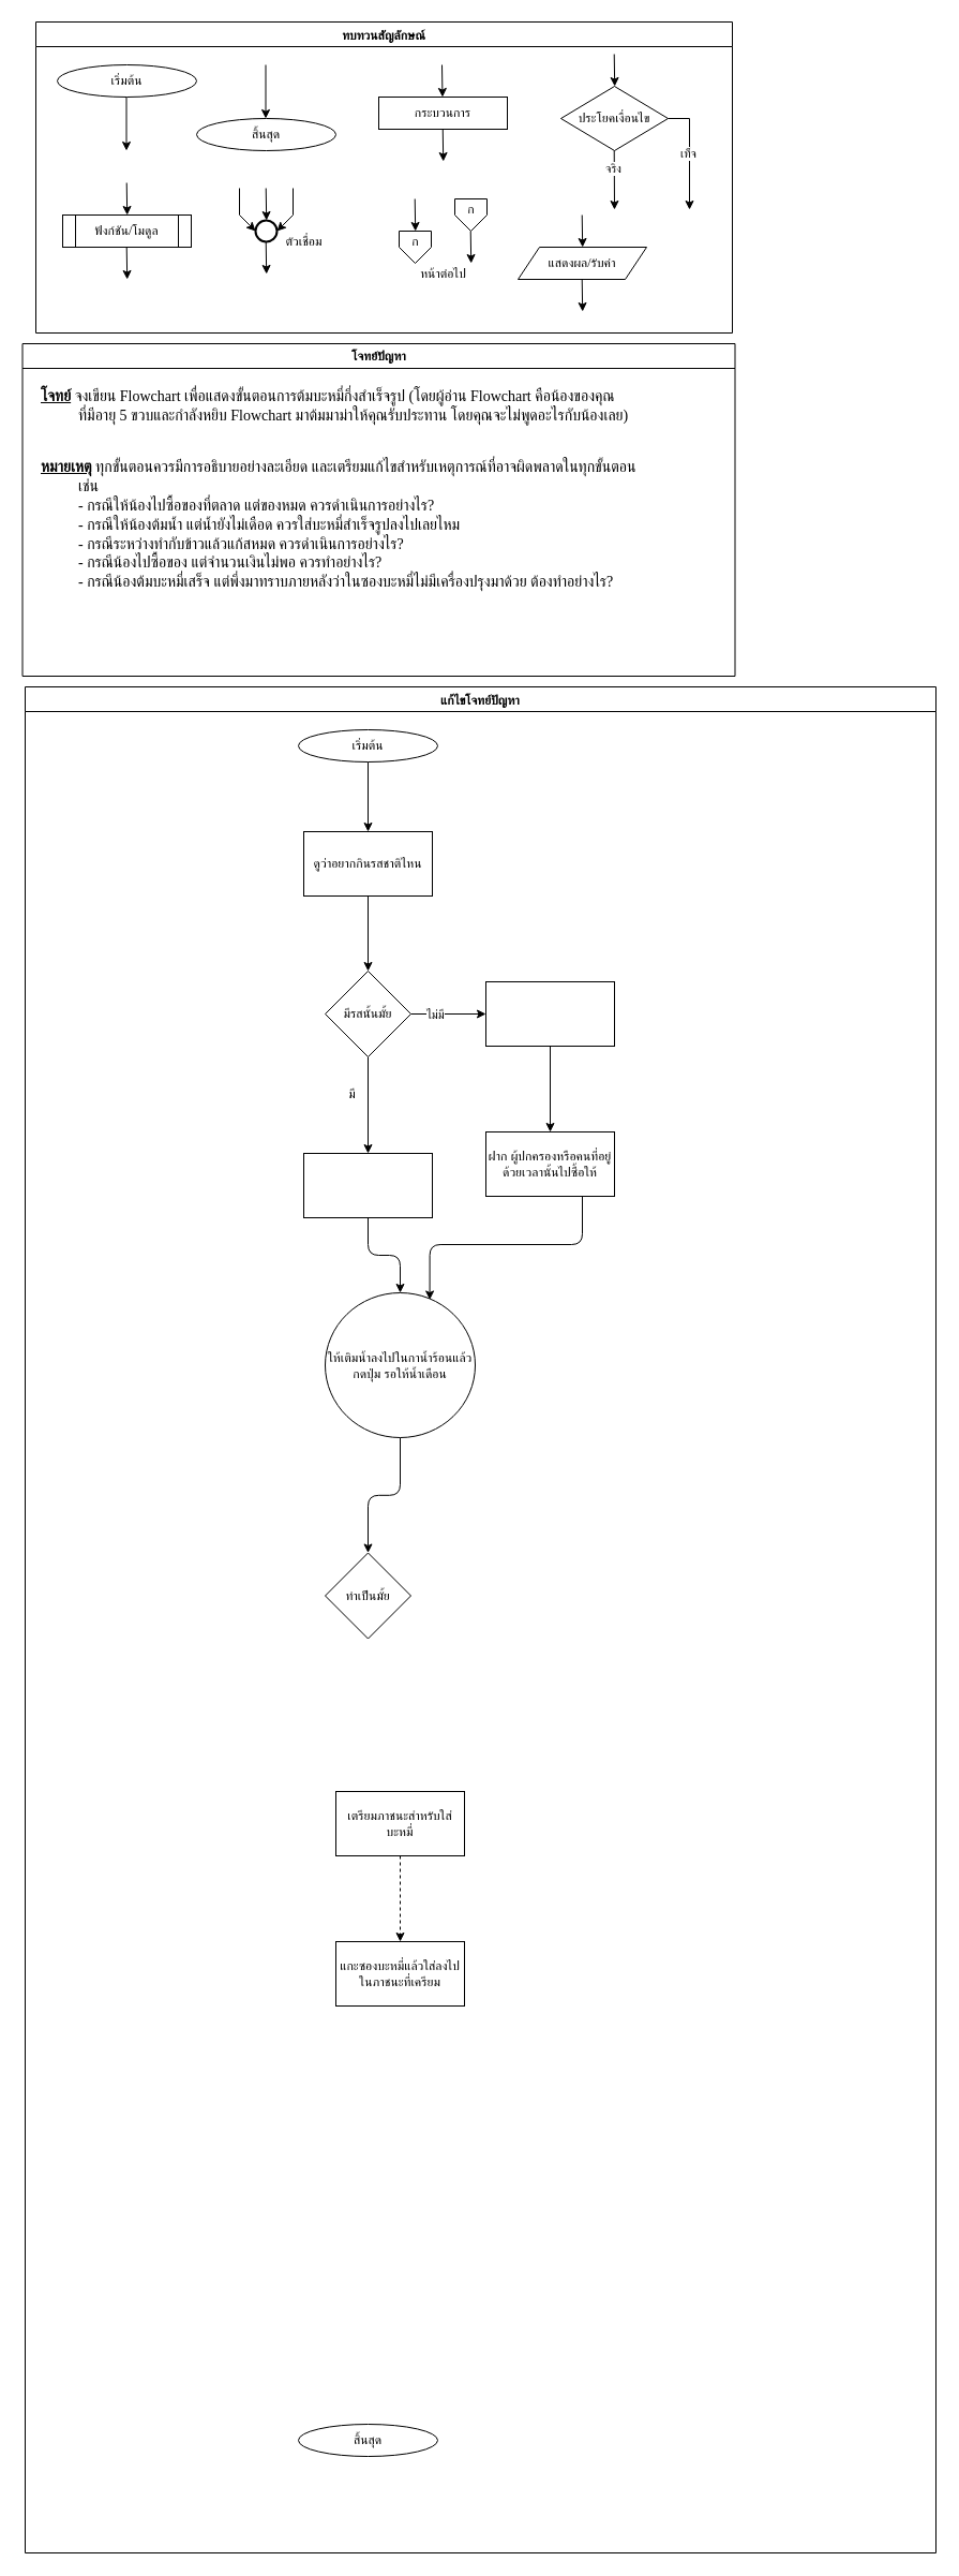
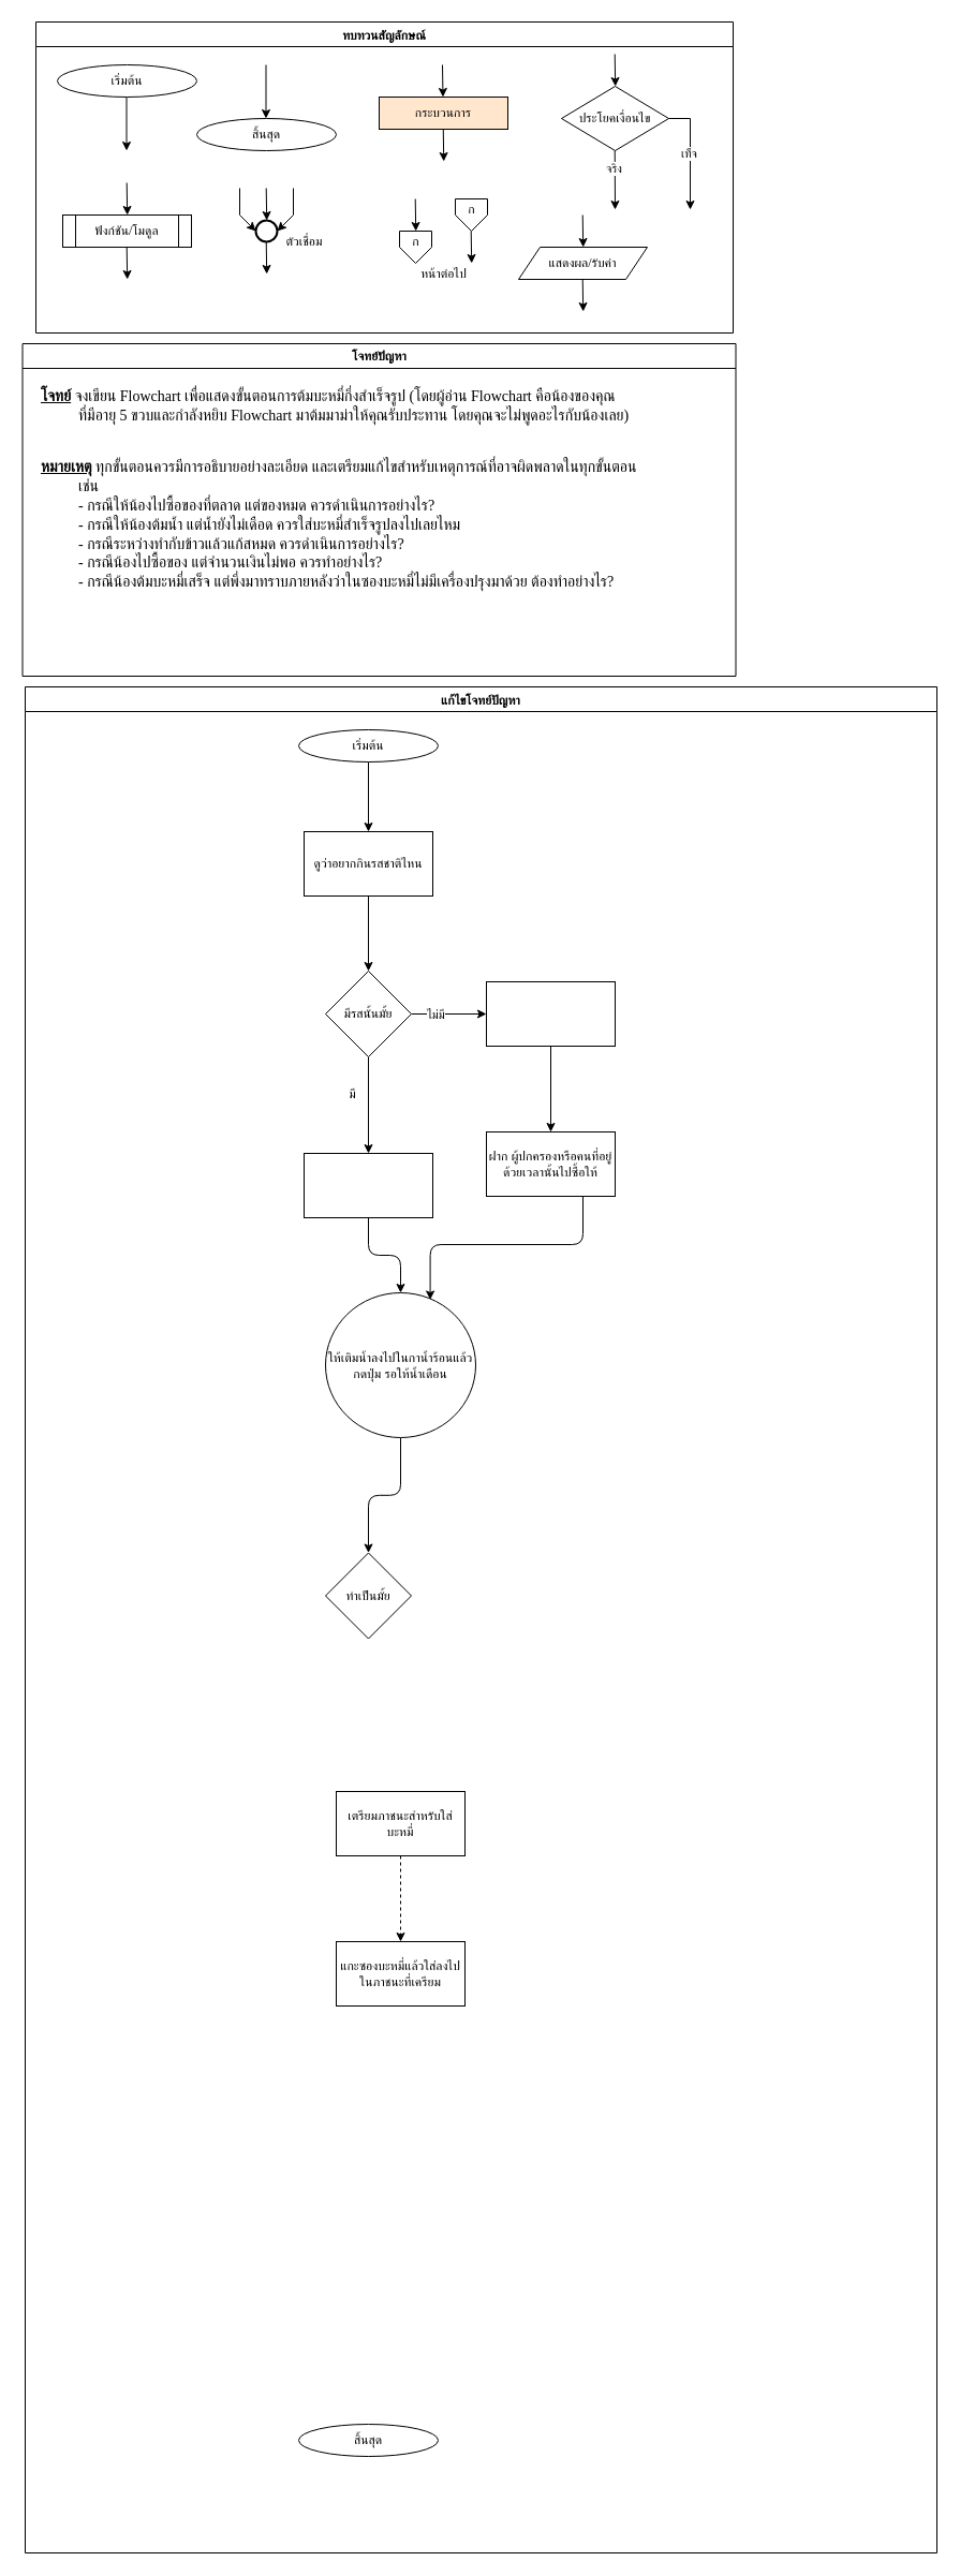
  <mxCell id="0" />
  <mxCell id="1" parent="0" />
  <mxCell id="2" value="ทบทวนสัญลักษณ์" style="swimlane;fontFamily=Sarabun;fontSource=https%3A%2F%2Ffonts.googleapis.com%2Fcss%3Ffamily%3DSarabun;" parent="1" vertex="1"><mxGeometry x="33" y="20" width="650" height="290" as="geometry" /></mxCell>
  <mxCell id="3" value="&lt;font data-font-src=&quot;https://fonts.googleapis.com/css?family=Sarabun&quot; face=&quot;Sarabun&quot;&gt;เริ่มต้น&lt;/font&gt;" style="ellipse;whiteSpace=wrap;html=1;" parent="2" vertex="1"><mxGeometry x="20" y="40" width="130" height="30" as="geometry" /></mxCell>
  <mxCell id="4" value="" style="endArrow=classic;html=1;rounded=0;" parent="2" edge="1"><mxGeometry width="50" height="50" relative="1" as="geometry"><mxPoint x="84.5" y="70" as="sourcePoint" /><mxPoint x="84.5" y="120" as="targetPoint" /></mxGeometry></mxCell>
  <mxCell id="5" value="&lt;font face=&quot;Sarabun&quot;&gt;สิ้นสุด&lt;/font&gt;" style="ellipse;whiteSpace=wrap;html=1;" parent="2" vertex="1"><mxGeometry x="150" y="90" width="130" height="30" as="geometry" /></mxCell>
  <mxCell id="6" value="" style="endArrow=classic;html=1;rounded=0;" parent="2" edge="1"><mxGeometry width="50" height="50" relative="1" as="geometry"><mxPoint x="214.5" y="40" as="sourcePoint" /><mxPoint x="214.5" y="90" as="targetPoint" /></mxGeometry></mxCell>
- <mxCell id="7" value="กระบวนการ" style="rounded=0;whiteSpace=wrap;html=1;fontFamily=Sarabun;fontSource=https%3A%2F%2Ffonts.googleapis.com%2Fcss%3Ffamily%3DSarabun;" parent="2" vertex="1"><mxGeometry x="320" y="70" width="120" height="30" as="geometry" /></mxCell>
+ <mxCell id="7" value="กระบวนการ" style="rounded=0;whiteSpace=wrap;html=1;fontFamily=Sarabun;fontSource=https%3A%2F%2Ffonts.googleapis.com%2Fcss%3Ffamily%3DSarabun;fillColor=#ffe6cc;" parent="2" vertex="1"><mxGeometry x="320" y="70" width="120" height="30" as="geometry" /></mxCell>
  <mxCell id="8" value="" style="endArrow=classic;html=1;rounded=0;" parent="2" edge="1"><mxGeometry width="50" height="50" relative="1" as="geometry"><mxPoint x="379" y="40" as="sourcePoint" /><mxPoint x="379.5" y="70" as="targetPoint" /></mxGeometry></mxCell>
  <mxCell id="9" value="" style="endArrow=classic;html=1;rounded=0;" parent="2" edge="1"><mxGeometry width="50" height="50" relative="1" as="geometry"><mxPoint x="379.75" y="100" as="sourcePoint" /><mxPoint x="380.25" y="130" as="targetPoint" /></mxGeometry></mxCell>
  <mxCell id="10" value="ประโยคเงื่อนไข" style="rhombus;whiteSpace=wrap;html=1;fontFamily=Sarabun;fontSource=https%3A%2F%2Ffonts.googleapis.com%2Fcss%3Ffamily%3DSarabun;" parent="2" vertex="1"><mxGeometry x="490" y="60" width="100" height="60" as="geometry" /></mxCell>
  <mxCell id="11" value="" style="endArrow=classic;html=1;rounded=0;" parent="2" edge="1"><mxGeometry width="50" height="50" relative="1" as="geometry"><mxPoint x="539.71" y="30" as="sourcePoint" /><mxPoint x="540.21" y="60" as="targetPoint" /></mxGeometry></mxCell>
  <mxCell id="12" value="" style="endArrow=classic;html=1;rounded=0;" parent="2" edge="1"><mxGeometry width="50" height="50" relative="1" as="geometry"><mxPoint x="539.71" y="120" as="sourcePoint" /><mxPoint x="540" y="175" as="targetPoint" /></mxGeometry></mxCell>
  <mxCell id="13" value="จริง" style="edgeLabel;html=1;align=center;verticalAlign=middle;resizable=0;points=[];fontFamily=Sarabun;fontSource=https%3A%2F%2Ffonts.googleapis.com%2Fcss%3Ffamily%3DSarabun;" parent="12" vertex="1" connectable="0"><mxGeometry x="-0.414" y="-1" relative="1" as="geometry"><mxPoint as="offset" /></mxGeometry></mxCell>
  <mxCell id="14" value="" style="endArrow=classic;html=1;rounded=0;exitX=1;exitY=0.5;exitDx=0;exitDy=0;" parent="2" source="10" edge="1"><mxGeometry width="50" height="50" relative="1" as="geometry"><mxPoint x="620" y="95" as="sourcePoint" /><mxPoint x="610" y="175" as="targetPoint" /><Array as="points"><mxPoint x="610" y="90" /></Array></mxGeometry></mxCell>
  <mxCell id="15" value="&lt;font data-font-src=&quot;https://fonts.googleapis.com/css?family=Sarabun&quot; face=&quot;Sarabun&quot;&gt;เท็จ&lt;/font&gt;" style="edgeLabel;html=1;align=center;verticalAlign=middle;resizable=0;points=[];" parent="14" vertex="1" connectable="0"><mxGeometry x="-0.002" y="-2" relative="1" as="geometry"><mxPoint as="offset" /></mxGeometry></mxCell>
  <mxCell id="16" value="&lt;font data-font-src=&quot;https://fonts.googleapis.com/css?family=Sarabun&quot; face=&quot;Sarabun&quot;&gt;ฟังก์ชัน/โมดูล&lt;/font&gt;" style="shape=process;whiteSpace=wrap;html=1;backgroundOutline=1;" parent="2" vertex="1"><mxGeometry x="25" y="180" width="120" height="30" as="geometry" /></mxCell>
  <mxCell id="17" value="" style="endArrow=classic;html=1;rounded=0;" parent="2" edge="1"><mxGeometry width="50" height="50" relative="1" as="geometry"><mxPoint x="84.71" y="150" as="sourcePoint" /><mxPoint x="85.21" y="180" as="targetPoint" /></mxGeometry></mxCell>
  <mxCell id="18" value="" style="endArrow=classic;html=1;rounded=0;" parent="2" edge="1"><mxGeometry width="50" height="50" relative="1" as="geometry"><mxPoint x="84.71" y="210" as="sourcePoint" /><mxPoint x="85.21" y="240" as="targetPoint" /></mxGeometry></mxCell>
  <mxCell id="19" value="" style="strokeWidth=2;html=1;shape=mxgraph.flowchart.start_2;whiteSpace=wrap;" parent="2" vertex="1"><mxGeometry x="205" y="185" width="20" height="20" as="geometry" /></mxCell>
  <mxCell id="20" value="" style="endArrow=classic;html=1;rounded=0;" parent="2" edge="1"><mxGeometry width="50" height="50" relative="1" as="geometry"><mxPoint x="214.71" y="155" as="sourcePoint" /><mxPoint x="215.21" y="185" as="targetPoint" /></mxGeometry></mxCell>
  <mxCell id="21" value="" style="endArrow=classic;html=1;rounded=0;entryX=0;entryY=0.5;entryDx=0;entryDy=0;entryPerimeter=0;" parent="2" target="19" edge="1"><mxGeometry width="50" height="50" relative="1" as="geometry"><mxPoint x="190.0" y="155" as="sourcePoint" /><mxPoint x="190.5" y="185" as="targetPoint" /><Array as="points"><mxPoint x="190" y="180" /></Array></mxGeometry></mxCell>
  <mxCell id="22" value="" style="endArrow=classic;html=1;rounded=0;entryX=1;entryY=0.5;entryDx=0;entryDy=0;entryPerimeter=0;" parent="2" target="19" edge="1"><mxGeometry width="50" height="50" relative="1" as="geometry"><mxPoint x="240.0" y="155" as="sourcePoint" /><mxPoint x="240.5" y="185" as="targetPoint" /><Array as="points"><mxPoint x="240" y="180" /></Array></mxGeometry></mxCell>
  <mxCell id="23" value="" style="endArrow=classic;html=1;rounded=0;" parent="2" edge="1"><mxGeometry width="50" height="50" relative="1" as="geometry"><mxPoint x="214.71" y="205" as="sourcePoint" /><mxPoint x="215.21" y="235" as="targetPoint" /></mxGeometry></mxCell>
  <mxCell id="24" value="&lt;font data-font-src=&quot;https://fonts.googleapis.com/css?family=Sarabun&quot; face=&quot;Sarabun&quot;&gt;ตัวเชื่อม&lt;/font&gt;" style="text;html=1;align=center;verticalAlign=middle;resizable=0;points=[];autosize=1;strokeColor=none;fillColor=none;" parent="2" vertex="1"><mxGeometry x="220" y="190" width="60" height="30" as="geometry" /></mxCell>
  <mxCell id="25" value="" style="endArrow=classic;html=1;rounded=0;" parent="2" edge="1"><mxGeometry width="50" height="50" relative="1" as="geometry"><mxPoint x="353.71" y="165" as="sourcePoint" /><mxPoint x="354.21" y="195" as="targetPoint" /></mxGeometry></mxCell>
  <mxCell id="26" value="" style="verticalLabelPosition=bottom;verticalAlign=top;html=1;shape=offPageConnector;rounded=0;size=0.5;" parent="2" vertex="1"><mxGeometry x="339" y="195" width="30" height="30" as="geometry" /></mxCell>
  <mxCell id="27" value="" style="endArrow=classic;html=1;rounded=0;" parent="2" edge="1"><mxGeometry width="50" height="50" relative="1" as="geometry"><mxPoint x="405.71" y="195" as="sourcePoint" /><mxPoint x="406.21" y="225" as="targetPoint" /></mxGeometry></mxCell>
  <mxCell id="28" value="" style="verticalLabelPosition=bottom;verticalAlign=top;html=1;shape=offPageConnector;rounded=0;size=0.5;" parent="2" vertex="1"><mxGeometry x="391" y="165" width="30" height="30" as="geometry" /></mxCell>
  <mxCell id="29" value="หน้าต่อไป" style="text;html=1;align=center;verticalAlign=middle;resizable=0;points=[];autosize=1;strokeColor=none;fillColor=none;fontFamily=Sarabun;fontSource=https%3A%2F%2Ffonts.googleapis.com%2Fcss%3Ffamily%3DSarabun;" parent="2" vertex="1"><mxGeometry x="345" y="220" width="70" height="30" as="geometry" /></mxCell>
  <mxCell id="30" value="ก" style="text;html=1;align=center;verticalAlign=middle;resizable=0;points=[];autosize=1;strokeColor=none;fillColor=none;fontFamily=Sarabun;fontSource=https%3A%2F%2Ffonts.googleapis.com%2Fcss%3Ffamily%3DSarabun;" parent="2" vertex="1"><mxGeometry x="339" y="190" width="30" height="30" as="geometry" /></mxCell>
  <mxCell id="31" value="ก" style="text;html=1;align=center;verticalAlign=middle;resizable=0;points=[];autosize=1;strokeColor=none;fillColor=none;fontFamily=Sarabun;fontSource=https%3A%2F%2Ffonts.googleapis.com%2Fcss%3Ffamily%3DSarabun;" parent="2" vertex="1"><mxGeometry x="391" y="160" width="30" height="30" as="geometry" /></mxCell>
  <mxCell id="32" value="แสดงผล/รับค่า" style="shape=parallelogram;perimeter=parallelogramPerimeter;whiteSpace=wrap;html=1;fixedSize=1;fontFamily=Sarabun;fontSource=https%3A%2F%2Ffonts.googleapis.com%2Fcss%3Ffamily%3DSarabun;" parent="2" vertex="1"><mxGeometry x="450" y="210" width="120" height="30" as="geometry" /></mxCell>
  <mxCell id="33" value="" style="endArrow=classic;html=1;rounded=0;" parent="2" edge="1"><mxGeometry width="50" height="50" relative="1" as="geometry"><mxPoint x="509.71" y="180" as="sourcePoint" /><mxPoint x="510.21" y="210" as="targetPoint" /></mxGeometry></mxCell>
  <mxCell id="34" value="" style="endArrow=classic;html=1;rounded=0;" parent="2" edge="1"><mxGeometry width="50" height="50" relative="1" as="geometry"><mxPoint x="509.71" y="240" as="sourcePoint" /><mxPoint x="510.21" y="270" as="targetPoint" /></mxGeometry></mxCell>
  <mxCell id="35" value="แก้ไขโจทย์ปัญหา" style="swimlane;fontFamily=Sarabun;fontSource=https%3A%2F%2Ffonts.googleapis.com%2Fcss%3Ffamily%3DSarabun;" parent="1" vertex="1"><mxGeometry x="23" y="640" width="850" height="1740" as="geometry" /></mxCell>
  <mxCell id="36" value="" style="edgeStyle=none;html=1;" edge="1" parent="35" source="37" target="40"><mxGeometry relative="1" as="geometry" /></mxCell>
  <mxCell id="37" value="&lt;font data-font-src=&quot;https://fonts.googleapis.com/css?family=Sarabun&quot; face=&quot;Sarabun&quot;&gt;เริ่มต้น&lt;/font&gt;" style="ellipse;whiteSpace=wrap;html=1;" parent="35" vertex="1"><mxGeometry x="255" y="40" width="130" height="30" as="geometry" /></mxCell>
  <mxCell id="38" value="&lt;font face=&quot;Sarabun&quot;&gt;สิ้นสุด&lt;/font&gt;" style="ellipse;whiteSpace=wrap;html=1;" parent="35" vertex="1"><mxGeometry x="255" y="1620" width="130" height="30" as="geometry" /></mxCell>
  <mxCell id="39" value="" style="edgeStyle=none;html=1;" edge="1" parent="35" source="40" target="44"><mxGeometry relative="1" as="geometry" /></mxCell>
  <mxCell id="40" value="ดูว่าอยากกินรสชาติไหน" style="whiteSpace=wrap;html=1;" vertex="1" parent="35"><mxGeometry x="260" y="135" width="120" height="60" as="geometry" /></mxCell>
  <mxCell id="41" value="" style="edgeStyle=none;html=1;" edge="1" parent="35" source="44" target="46"><mxGeometry relative="1" as="geometry" /></mxCell>
  <mxCell id="42" value="ไม่มี" style="edgeLabel;html=1;align=center;verticalAlign=middle;resizable=0;points=[];" vertex="1" connectable="0" parent="41"><mxGeometry x="-0.38" relative="1" as="geometry"><mxPoint as="offset" /></mxGeometry></mxCell>
  <mxCell id="43" value="" style="edgeStyle=none;html=1;" edge="1" parent="35" source="44" target="48"><mxGeometry relative="1" as="geometry" /></mxCell>
  <mxCell id="44" value="มีรสนั้นมั้ย" style="rhombus;whiteSpace=wrap;html=1;" vertex="1" parent="35"><mxGeometry x="280" y="265" width="80" height="80" as="geometry" /></mxCell>
  <mxCell id="45" value="" style="edgeStyle=none;html=1;" edge="1" parent="35" source="46" target="49"><mxGeometry relative="1" as="geometry" /></mxCell>
  <mxCell id="46" value="" style="whiteSpace=wrap;html=1;" vertex="1" parent="35"><mxGeometry x="430" y="275" width="120" height="60" as="geometry" /></mxCell>
  <mxCell id="47" value="" style="edgeStyle=orthogonalEdgeStyle;html=1;" edge="1" parent="35" source="48" target="51"><mxGeometry relative="1" as="geometry" /></mxCell>
  <mxCell id="48" value="" style="whiteSpace=wrap;html=1;direction=west;" vertex="1" parent="35"><mxGeometry x="260" y="435" width="120" height="60" as="geometry" /></mxCell>
  <mxCell id="49" value="ฝาก ผู้ปกครองหรือคนที่อยู่ด้วยเวลานั้นไปซื้อให้" style="whiteSpace=wrap;html=1;" vertex="1" parent="35"><mxGeometry x="430" y="415" width="120" height="60" as="geometry" /></mxCell>
  <mxCell id="50" value="" style="edgeStyle=orthogonalEdgeStyle;html=1;" edge="1" parent="35" source="51" target="56"><mxGeometry relative="1" as="geometry" /></mxCell>
  <mxCell id="51" value="ให้เติมน้ำลงไปในกาน้ำร้อนแล้วกดปุ่ม รอให้น้ำเดือน" style="ellipse;whiteSpace=wrap;html=1;" vertex="1" parent="35"><mxGeometry x="280" y="565" width="140" height="135" as="geometry" /></mxCell>
  <mxCell id="52" style="edgeStyle=orthogonalEdgeStyle;html=1;exitX=0.75;exitY=1;exitDx=0;exitDy=0;entryX=0.697;entryY=0.048;entryDx=0;entryDy=0;entryPerimeter=0;" edge="1" parent="35" source="49" target="51"><mxGeometry relative="1" as="geometry"><mxPoint x="360" y="570" as="targetPoint" /></mxGeometry></mxCell>
  <mxCell id="53" value="" style="edgeStyle=orthogonalEdgeStyle;html=1;dashed=1;" edge="1" parent="35" source="54" target="55"><mxGeometry relative="1" as="geometry" /></mxCell>
  <mxCell id="54" value="เตรียมภาชนะสำหรับใส่บะหมี่" style="whiteSpace=wrap;html=1;" vertex="1" parent="35"><mxGeometry x="290" y="1030" width="120" height="60" as="geometry" /></mxCell>
  <mxCell id="55" value="แกะซองบะหมี่แล้วใส่ลงไปในภาชนะที่เครียม" style="whiteSpace=wrap;html=1;" vertex="1" parent="35"><mxGeometry x="290" y="1170" width="120" height="60" as="geometry" /></mxCell>
  <mxCell id="56" value="ทำเป็นมั้ย" style="rhombus;whiteSpace=wrap;html=1;" vertex="1" parent="35"><mxGeometry x="280" y="807.5" width="80" height="80" as="geometry" /></mxCell>
  <mxCell id="57" value="มี" style="text;html=1;align=center;verticalAlign=middle;resizable=0;points=[];autosize=1;strokeColor=none;fillColor=none;" vertex="1" parent="35"><mxGeometry x="290" y="365" width="30" height="30" as="geometry" /></mxCell>
  <mxCell id="58" value="&lt;font data-font-src=&quot;https://fonts.googleapis.com/css?family=Sarabun&quot; face=&quot;Sarabun&quot;&gt;โจทย์ปัญหา&lt;/font&gt;" style="swimlane;whiteSpace=wrap;html=1;" parent="1" vertex="1"><mxGeometry x="20.5" y="320" width="665" height="310" as="geometry" /></mxCell>
  <mxCell id="59" value="&lt;p style=&quot;line-height: 120%;&quot;&gt;&lt;font data-font-src=&quot;https://fonts.googleapis.com/css?family=Sarabun&quot; face=&quot;Sarabun&quot; style=&quot;font-size: 14px;&quot;&gt;&lt;b&gt;&lt;u&gt;โจทย์&lt;/u&gt;&lt;/b&gt; จงเขียน Flowchart เพื่อแสดงขั้นตอนการต้มบะหมี่กึ่งสำเร็จรูป (โดยผู้อ่าน Flowchart คือน้องของคุณ&lt;br&gt;&amp;nbsp; &amp;nbsp; &amp;nbsp; &amp;nbsp; &amp;nbsp; ที่มีอายุ 5 ขวบและกำลังหยิบ Flowchart มาต้มมาม่าให้คุณรับประทาน โดยคุณจะไม่พูดอะไรกับน้องเลย)&lt;br&gt;&lt;/font&gt;&lt;br&gt;&lt;/p&gt;&lt;p style=&quot;line-height: 120%;&quot;&gt;&lt;font face=&quot;Sarabun&quot;&gt;&lt;b&gt;&lt;u&gt;หมายเหตุ&lt;/u&gt;&lt;/b&gt; ทุกขั้นตอนควรมีการอธิบายอย่างละเอียด และเตรียมแก้ไขสำหรับเหตุการณ์ที่อาจผิดพลาดในทุกขั้นตอน&lt;br&gt;&amp;nbsp; &amp;nbsp; &amp;nbsp; &amp;nbsp; &amp;nbsp; เช่น&lt;br&gt;&amp;nbsp; &amp;nbsp; &amp;nbsp; &amp;nbsp; &amp;nbsp; - กรณีให้น้องไปซื้อของที่ตลาด แต่ของหมด ควรดำเนินการอย่างไร?&lt;br&gt;&amp;nbsp; &amp;nbsp; &amp;nbsp; &amp;nbsp; &amp;nbsp; - กรณีให้น้องต้มน้ำ แต่น้ำยังไม่เดือด ควรใส่บะหมี่สำเร็จรูปลงไปเลยไหม&lt;br&gt;&amp;nbsp; &amp;nbsp; &amp;nbsp; &amp;nbsp; &amp;nbsp; - กรณีระหว่างทำกับข้าวแล้วแก้สหมด ควรดำเนินการอย่างไร?&lt;br&gt;&amp;nbsp; &amp;nbsp; &amp;nbsp; &amp;nbsp; &amp;nbsp; - กรณีน้องไปซื้อของ แต่จำนวนเงินไม่พอ ควรทำอย่างไร?&lt;br&gt;&amp;nbsp; &amp;nbsp; &amp;nbsp; &amp;nbsp; &amp;nbsp; - กรณีน้องต้มบะหมี่เสร็จ แต่พึ่งมาทราบภายหลังว่าในซองบะหมี่ไม่มีเครื่องปรุงมาด้วย ต้องทำอย่างไร?&lt;/font&gt;&lt;/p&gt;" style="text;html=1;align=left;verticalAlign=top;resizable=0;points=[];autosize=1;strokeColor=none;fillColor=none;fontSize=14;" parent="58" vertex="1"><mxGeometry x="15" y="20" width="650" height="240" as="geometry" /></mxCell>
